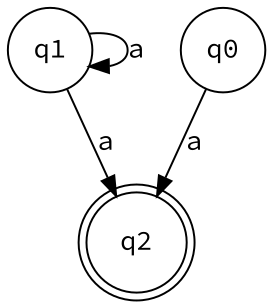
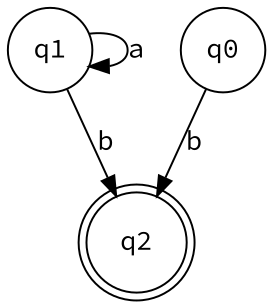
  digraph {
    fontname="Source Code Pro"
    node [fontname="Source Code Pro" shape=circle]
    edge [fontname="Source Code Pro"]
    q1
    q2 [shape=doublecircle]
    q0
    q1 -> q1 [label=a]
-   q1 -> q2 [label=a]
-   q0 -> q2 [label=a]
+   q1 -> q2 [label=b]
+   q0 -> q2 [label=b]
  }
